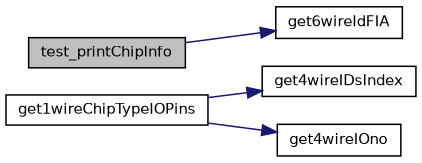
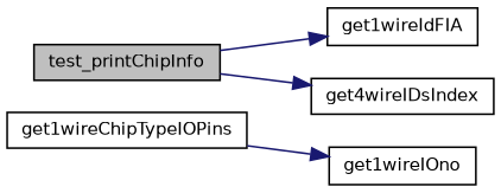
  digraph {
    rankdir=LR
    node [color=black fillcolor=white fontname=Helvetica fontsize=10 shape=record style=filled]
    edge [color=midnightblue fontname=Helvetica fontsize=10 labelfontname=Helvetica labelfontsize=10 style=solid]
    n1 [fillcolor=grey75 fontcolor=black height=0.2 label=test_printChipInfo width=0.4]
-   n2 [height=0.2 label=get6wireIdFIA width=0.4]
+   n2 [height=0.2 label=get1wireIdFIA width=0.4]
    n3 [height=0.2 label=get1wireChipTypeIOPins width=0.4]
    n4 [height=0.2 label=get4wireIDsIndex width=0.4]
-   n5 [height=0.2 label=get4wireIOno width=0.4]
+   n5 [height=0.2 label=get1wireIOno width=0.4]
    n1 -> n2
-   n3 -> n4
+   n1 -> n4
    n3 -> n5
  }
